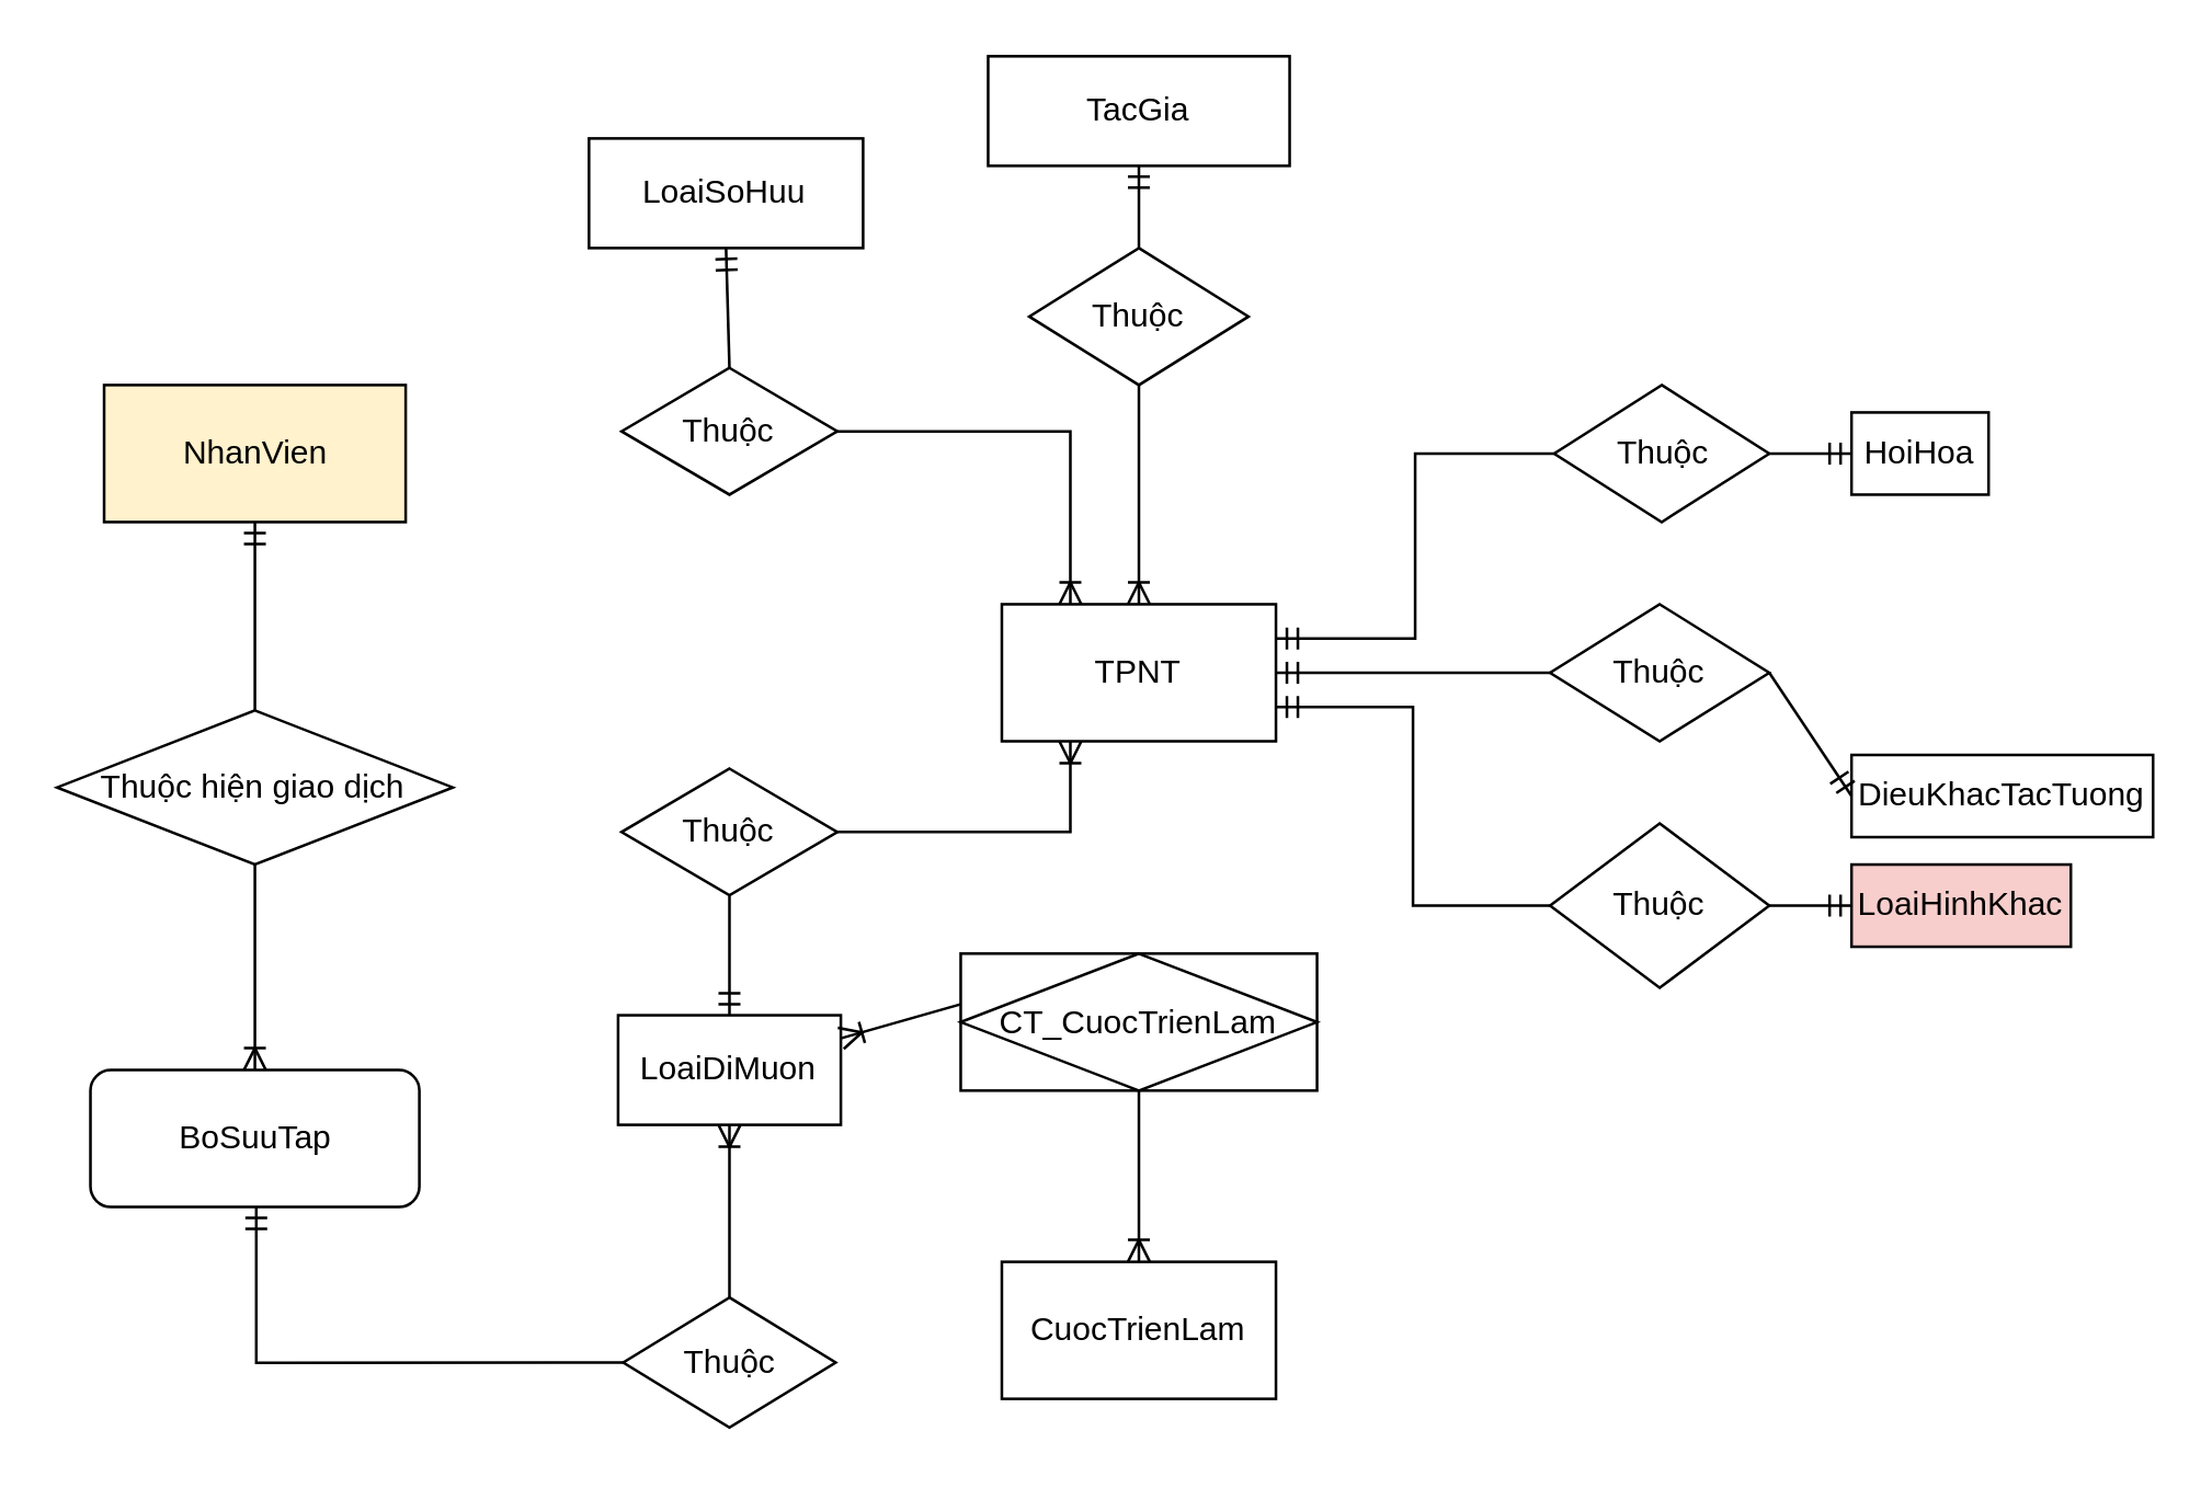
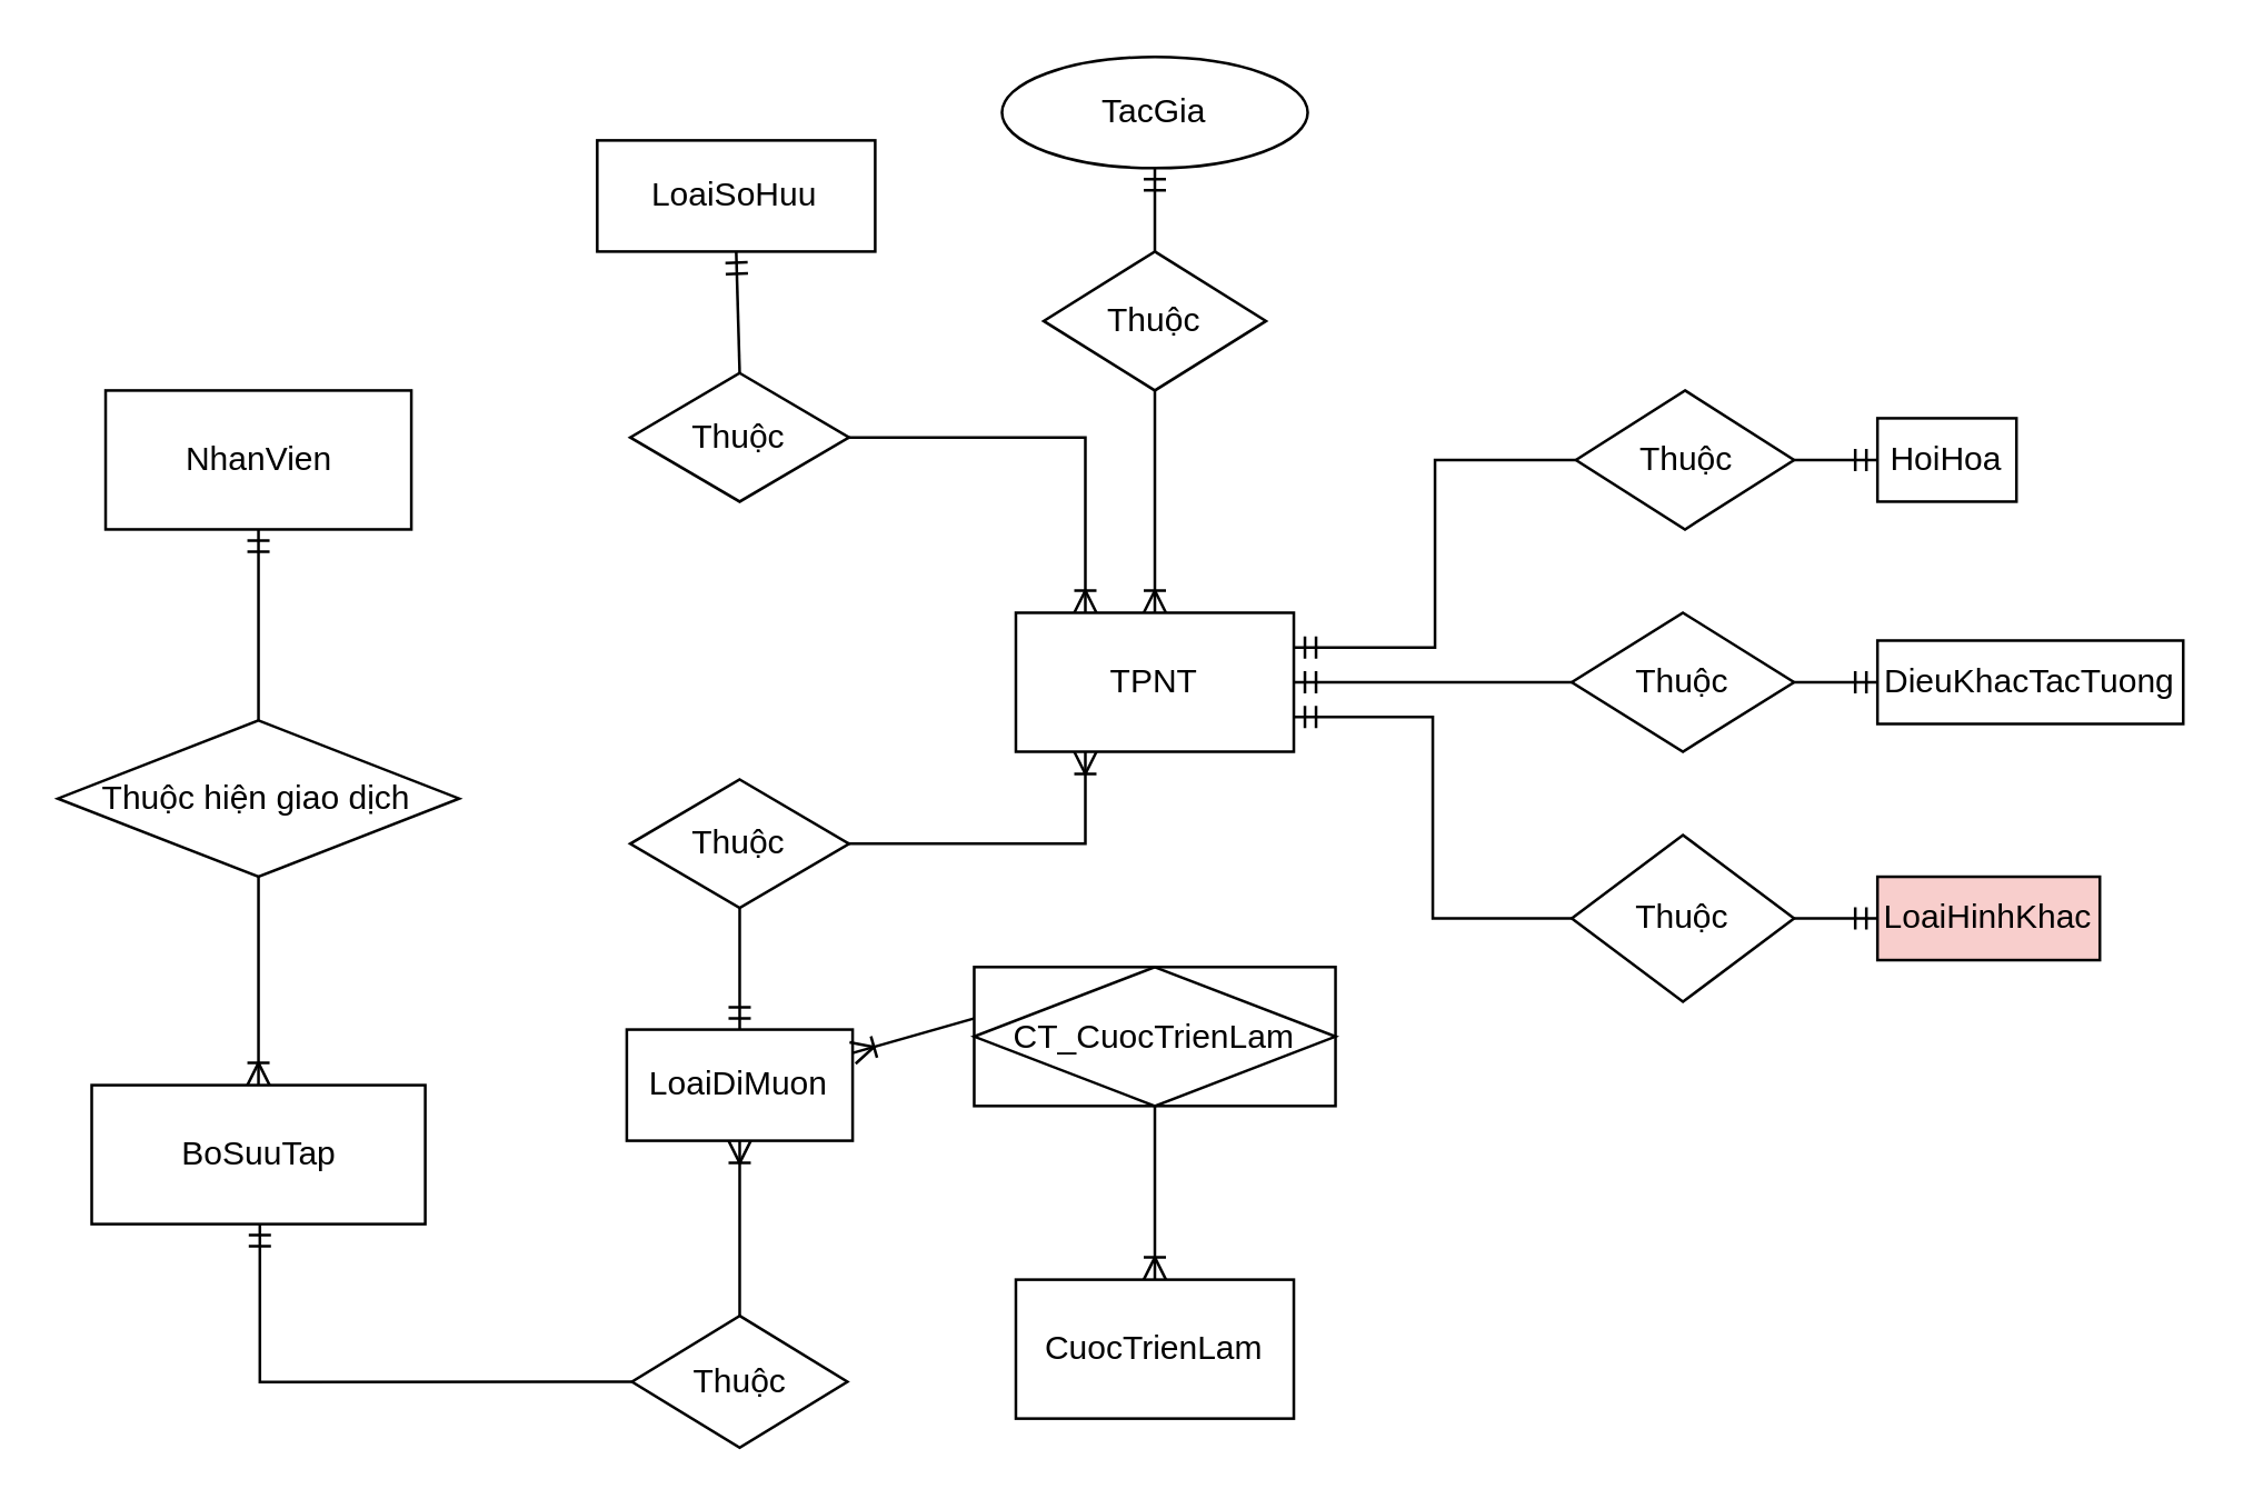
  <mxCell id="0" />
  <mxCell id="1" parent="0" />
  <mxCell id="2" value="TPNT" style="whiteSpace=wrap;html=1;align=center;" parent="1" vertex="1"><mxGeometry x="365" y="220" width="100" height="50" as="geometry" /></mxCell>
  <mxCell id="3" value="Thuộc" style="shape=rhombus;perimeter=rhombusPerimeter;whiteSpace=wrap;html=1;align=center;" parent="1" vertex="1"><mxGeometry x="375" y="90" width="80" height="50" as="geometry" /></mxCell>
- <mxCell id="4" value="TacGia" style="whiteSpace=wrap;html=1;align=center;" parent="1" vertex="1"><mxGeometry x="360" y="20" width="110" height="40" as="geometry" /></mxCell>
+ <mxCell id="4" value="TacGia" style="ellipse;whiteSpace=wrap;html=1;align=center;" parent="1" vertex="1"><mxGeometry x="360" y="20" width="110" height="40" as="geometry" /></mxCell>
  <mxCell id="5" value="CuocTrienLam" style="whiteSpace=wrap;html=1;align=center;" parent="1" vertex="1"><mxGeometry x="365" y="460" width="100" height="50" as="geometry" /></mxCell>
  <mxCell id="6" value="LoaiSoHuu" style="whiteSpace=wrap;html=1;align=center;" parent="1" vertex="1"><mxGeometry x="214.38" y="50" width="100" height="40" as="geometry" /></mxCell>
  <mxCell id="7" value="LoaiDiMuon" style="whiteSpace=wrap;html=1;align=center;" parent="1" vertex="1"><mxGeometry x="225.01" y="370" width="81.25" height="40" as="geometry" /></mxCell>
  <mxCell id="8" value="Thuộc" style="shape=rhombus;perimeter=rhombusPerimeter;whiteSpace=wrap;html=1;align=center;" parent="1" vertex="1"><mxGeometry x="226.88" y="473" width="77.5" height="47.5" as="geometry" /></mxCell>
  <mxCell id="9" value="Thuộc" style="shape=rhombus;perimeter=rhombusPerimeter;whiteSpace=wrap;html=1;align=center;" parent="1" vertex="1"><mxGeometry x="565" y="220" width="80" height="50" as="geometry" /></mxCell>
  <mxCell id="10" value="Thuộc" style="shape=rhombus;perimeter=rhombusPerimeter;whiteSpace=wrap;html=1;align=center;" parent="1" vertex="1"><mxGeometry x="226.26" y="280" width="78.75" height="46.25" as="geometry" /></mxCell>
  <mxCell id="11" value="HoiHoa" style="whiteSpace=wrap;html=1;align=center;" parent="1" vertex="1"><mxGeometry x="675" y="150" width="50" height="30" as="geometry" /></mxCell>
- <mxCell id="12" value="DieuKhacTacTuong" style="whiteSpace=wrap;html=1;align=center;" parent="1" vertex="1"><mxGeometry x="675" y="275" width="110" height="30" as="geometry" /></mxCell>
+ <mxCell id="12" value="DieuKhacTacTuong" style="whiteSpace=wrap;html=1;align=center;" parent="1" vertex="1"><mxGeometry x="675" y="230" width="110" height="30" as="geometry" /></mxCell>
  <mxCell id="13" value="LoaiHinhKhac" style="whiteSpace=wrap;html=1;align=center;fillColor=#f8cecc;" parent="1" vertex="1"><mxGeometry x="675" y="315" width="80" height="30" as="geometry" /></mxCell>
  <mxCell id="14" value="" style="fontSize=12;html=1;endArrow=ERoneToMany;rounded=0;entryX=0.5;entryY=0;entryDx=0;entryDy=0;exitX=0.5;exitY=1;exitDx=0;exitDy=0;" parent="1" source="3" target="2" edge="1"><mxGeometry width="100" height="100" relative="1" as="geometry"><mxPoint x="365" y="160" as="sourcePoint" /><mxPoint x="505" y="170" as="targetPoint" /></mxGeometry></mxCell>
  <mxCell id="15" value="" style="fontSize=12;html=1;endArrow=ERmandOne;rounded=0;entryX=0.5;entryY=1;entryDx=0;entryDy=0;exitX=0.5;exitY=0;exitDx=0;exitDy=0;" parent="1" source="3" target="4" edge="1"><mxGeometry width="100" height="100" relative="1" as="geometry"><mxPoint x="385" y="140" as="sourcePoint" /><mxPoint x="485" y="40" as="targetPoint" /></mxGeometry></mxCell>
  <mxCell id="16" value="" style="fontSize=12;html=1;endArrow=ERmandOne;rounded=0;entryX=0;entryY=0.5;entryDx=0;entryDy=0;exitX=1;exitY=0.5;exitDx=0;exitDy=0;" parent="1" source="9" target="12" edge="1"><mxGeometry width="100" height="100" relative="1" as="geometry"><mxPoint x="595" y="370" as="sourcePoint" /><mxPoint x="695" y="270" as="targetPoint" /></mxGeometry></mxCell>
  <mxCell id="17" value="" style="fontSize=12;html=1;endArrow=ERoneToMany;rounded=0;exitX=0.5;exitY=0;exitDx=0;exitDy=0;" parent="1" source="20" target="7" edge="1"><mxGeometry width="100" height="100" relative="1" as="geometry"><mxPoint x="405" y="350" as="sourcePoint" /><mxPoint x="415" y="270" as="targetPoint" /></mxGeometry></mxCell>
  <mxCell id="18" value="" style="fontSize=12;html=1;endArrow=ERoneToMany;rounded=0;entryX=0.5;entryY=0;entryDx=0;entryDy=0;exitX=0.5;exitY=1;exitDx=0;exitDy=0;" parent="1" source="20" target="5" edge="1"><mxGeometry width="100" height="100" relative="1" as="geometry"><mxPoint x="405" y="385" as="sourcePoint" /><mxPoint x="425" y="380" as="targetPoint" /></mxGeometry></mxCell>
  <mxCell id="19" value="" style="fontSize=12;html=1;endArrow=ERoneToMany;rounded=0;entryX=0.5;entryY=1;entryDx=0;entryDy=0;exitX=0.5;exitY=0;exitDx=0;exitDy=0;" parent="1" source="8" target="7" edge="1"><mxGeometry width="100" height="100" relative="1" as="geometry"><mxPoint x="266" y="460" as="sourcePoint" /><mxPoint x="335" y="400" as="targetPoint" /></mxGeometry></mxCell>
  <mxCell id="20" value="CT_CuocTrienLam" style="shape=associativeEntity;whiteSpace=wrap;html=1;align=center;" parent="1" vertex="1"><mxGeometry x="350" y="347.5" width="130" height="50" as="geometry" /></mxCell>
  <mxCell id="21" value="Thuộc" style="shape=rhombus;perimeter=rhombusPerimeter;whiteSpace=wrap;html=1;align=center;" parent="1" vertex="1"><mxGeometry x="565" y="300" width="80" height="60" as="geometry" /></mxCell>
  <mxCell id="22" value="Thuộc" style="shape=rhombus;perimeter=rhombusPerimeter;whiteSpace=wrap;html=1;align=center;" parent="1" vertex="1"><mxGeometry x="566.5" y="140" width="78.5" height="50" as="geometry" /></mxCell>
  <mxCell id="23" value="" style="edgeStyle=orthogonalEdgeStyle;fontSize=12;html=1;endArrow=ERmandOne;rounded=0;entryX=1;entryY=0.75;entryDx=0;entryDy=0;exitX=0;exitY=0.5;exitDx=0;exitDy=0;" parent="1" source="21" target="2" edge="1"><mxGeometry width="100" height="100" relative="1" as="geometry"><mxPoint x="405" y="350" as="sourcePoint" /><mxPoint x="505" y="250" as="targetPoint" /></mxGeometry></mxCell>
  <mxCell id="24" value="" style="fontSize=12;html=1;endArrow=ERmandOne;rounded=0;entryX=0;entryY=0.5;entryDx=0;entryDy=0;exitX=1;exitY=0.5;exitDx=0;exitDy=0;" parent="1" source="21" target="13" edge="1"><mxGeometry width="100" height="100" relative="1" as="geometry"><mxPoint x="585" y="490" as="sourcePoint" /><mxPoint x="685" y="390" as="targetPoint" /></mxGeometry></mxCell>
  <mxCell id="25" value="" style="edgeStyle=entityRelationEdgeStyle;fontSize=12;html=1;endArrow=ERmandOne;rounded=0;entryX=1;entryY=0.5;entryDx=0;entryDy=0;exitX=0;exitY=0.5;exitDx=0;exitDy=0;" parent="1" source="9" target="2" edge="1"><mxGeometry width="100" height="100" relative="1" as="geometry"><mxPoint x="465" y="290" as="sourcePoint" /><mxPoint x="565" y="190" as="targetPoint" /></mxGeometry></mxCell>
  <mxCell id="26" value="" style="fontSize=12;html=1;endArrow=ERmandOne;rounded=0;entryX=1;entryY=0.25;entryDx=0;entryDy=0;exitX=0;exitY=0.5;exitDx=0;exitDy=0;edgeStyle=orthogonalEdgeStyle;" parent="1" source="22" target="2" edge="1"><mxGeometry width="100" height="100" relative="1" as="geometry"><mxPoint x="455" y="190" as="sourcePoint" /><mxPoint x="555" y="90" as="targetPoint" /></mxGeometry></mxCell>
  <mxCell id="27" value="" style="fontSize=12;html=1;endArrow=ERmandOne;rounded=0;entryX=0;entryY=0.5;entryDx=0;entryDy=0;exitX=1;exitY=0.5;exitDx=0;exitDy=0;" parent="1" source="22" target="11" edge="1"><mxGeometry width="100" height="100" relative="1" as="geometry"><mxPoint x="645" y="135" as="sourcePoint" /><mxPoint x="735" y="80" as="targetPoint" /></mxGeometry></mxCell>
  <mxCell id="28" value="Thuộc" style="shape=rhombus;perimeter=rhombusPerimeter;whiteSpace=wrap;html=1;align=center;" parent="1" vertex="1"><mxGeometry x="226.26" y="133.75" width="78.75" height="46.25" as="geometry" /></mxCell>
  <mxCell id="29" value="" style="fontSize=12;html=1;endArrow=ERmandOne;rounded=0;entryX=0.5;entryY=0;entryDx=0;entryDy=0;exitX=0.5;exitY=1;exitDx=0;exitDy=0;" parent="1" source="10" target="7" edge="1"><mxGeometry width="100" height="100" relative="1" as="geometry"><mxPoint x="155" y="450" as="sourcePoint" /><mxPoint x="255" y="350" as="targetPoint" /></mxGeometry></mxCell>
  <mxCell id="30" value="" style="fontSize=12;html=1;endArrow=ERoneToMany;rounded=0;entryX=0.25;entryY=1;entryDx=0;entryDy=0;exitX=1;exitY=0.5;exitDx=0;exitDy=0;edgeStyle=orthogonalEdgeStyle;" parent="1" source="10" target="2" edge="1"><mxGeometry width="100" height="100" relative="1" as="geometry"><mxPoint x="275" y="390" as="sourcePoint" /><mxPoint x="375" y="290" as="targetPoint" /></mxGeometry></mxCell>
  <mxCell id="31" value="" style="fontSize=12;html=1;endArrow=ERmandOne;rounded=0;entryX=0.5;entryY=1;entryDx=0;entryDy=0;exitX=0.5;exitY=0;exitDx=0;exitDy=0;" parent="1" source="28" target="6" edge="1"><mxGeometry width="100" height="100" relative="1" as="geometry"><mxPoint x="175" y="240" as="sourcePoint" /><mxPoint x="275" y="140" as="targetPoint" /></mxGeometry></mxCell>
  <mxCell id="32" value="" style="edgeStyle=orthogonalEdgeStyle;fontSize=12;html=1;endArrow=ERoneToMany;rounded=0;entryX=0.25;entryY=0;entryDx=0;entryDy=0;exitX=1;exitY=0.5;exitDx=0;exitDy=0;" parent="1" source="28" target="2" edge="1"><mxGeometry width="100" height="100" relative="1" as="geometry"><mxPoint x="275" y="250" as="sourcePoint" /><mxPoint x="365" y="190" as="targetPoint" /></mxGeometry></mxCell>
  <mxCell id="33" value="" style="edgeStyle=orthogonalEdgeStyle;rounded=0;orthogonalLoop=1;jettySize=auto;html=1;exitX=0;exitY=0.5;exitDx=0;exitDy=0;endArrow=ERmandOne;endFill=0;" parent="1" source="8" target="34" edge="1"><mxGeometry relative="1" as="geometry"><mxPoint x="89" y="360" as="targetPoint" /><Array as="points"><mxPoint x="93" y="497" /></Array><mxPoint x="227" y="497" as="sourcePoint" /></mxGeometry></mxCell>
- <mxCell id="34" value="BoSuuTap" style="whiteSpace=wrap;html=1;align=center;rounded=1;" parent="1" vertex="1"><mxGeometry x="32.5" y="390" width="120" height="50" as="geometry" /></mxCell>
+ <mxCell id="34" value="BoSuuTap" style="whiteSpace=wrap;html=1;align=center;" parent="1" vertex="1"><mxGeometry x="32.5" y="390" width="120" height="50" as="geometry" /></mxCell>
  <mxCell id="35" style="edgeStyle=orthogonalEdgeStyle;rounded=0;orthogonalLoop=1;jettySize=auto;html=1;exitX=0.5;exitY=1;exitDx=0;exitDy=0;entryX=0.5;entryY=0;entryDx=0;entryDy=0;endArrow=ERoneToMany;endFill=0;" parent="1" source="37" target="34" edge="1"><mxGeometry relative="1" as="geometry"><Array as="points"><mxPoint x="93" y="340" /><mxPoint x="93" y="340" /></Array></mxGeometry></mxCell>
  <mxCell id="36" style="edgeStyle=orthogonalEdgeStyle;rounded=0;orthogonalLoop=1;jettySize=auto;html=1;exitX=0.5;exitY=0;exitDx=0;exitDy=0;entryX=0.5;entryY=1;entryDx=0;entryDy=0;endArrow=ERmandOne;endFill=0;" parent="1" source="37" target="38" edge="1"><mxGeometry relative="1" as="geometry" /></mxCell>
  <mxCell id="37" value="Thuộc hiện giao dịch" style="shape=rhombus;perimeter=rhombusPerimeter;whiteSpace=wrap;html=1;align=center;" parent="1" vertex="1"><mxGeometry x="20.32" y="258.75" width="144.37" height="56.25" as="geometry" /></mxCell>
- <mxCell id="38" value="NhanVien" style="whiteSpace=wrap;html=1;align=center;fillColor=#fff2cc;" parent="1" vertex="1"><mxGeometry x="37.5" y="140" width="110" height="50" as="geometry" /></mxCell>
+ <mxCell id="38" value="NhanVien" style="whiteSpace=wrap;html=1;align=center;" parent="1" vertex="1"><mxGeometry x="37.5" y="140" width="110" height="50" as="geometry" /></mxCell>
